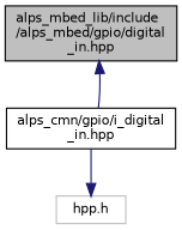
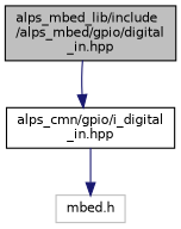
  digraph {
    node [color=black fillcolor=white fontname=Helvetica fontsize=10 shape=record style=filled]
    edge [color=midnightblue fontname=Helvetica fontsize=10 labelfontname=Helvetica labelfontsize=10 style=solid]
    n1 [fillcolor=grey75 fontcolor=black height=0.2 label="alps_mbed_lib/include\l/alps_mbed/gpio/digital\l_in.hpp" width=0.4]
    n2 [height=0.2 label="alps_cmn/gpio/i_digital\l_in.hpp" width=0.4]
-   n3 [color=grey75 height=0.2 label="hpp.h" width=0.4]
-   n2 -> n1
+   n3 [color=grey75 height=0.2 label="mbed.h" width=0.4]
+   n1 -> n2
    n2 -> n3
  }
